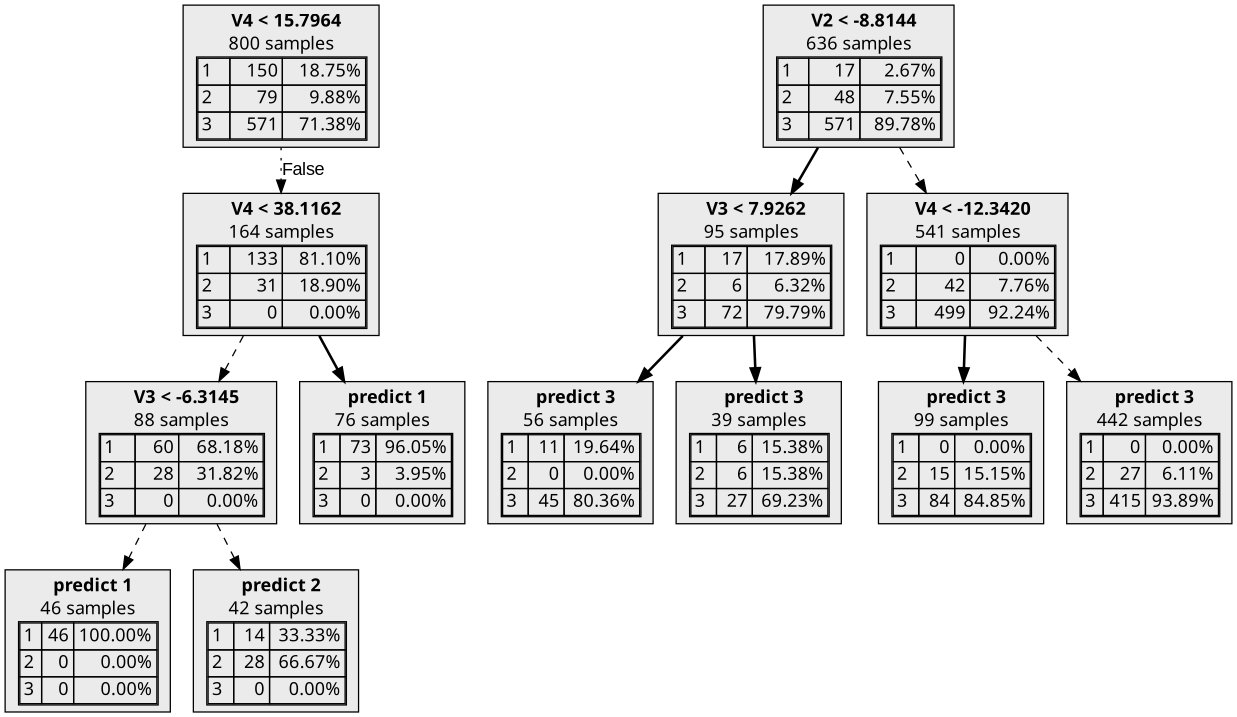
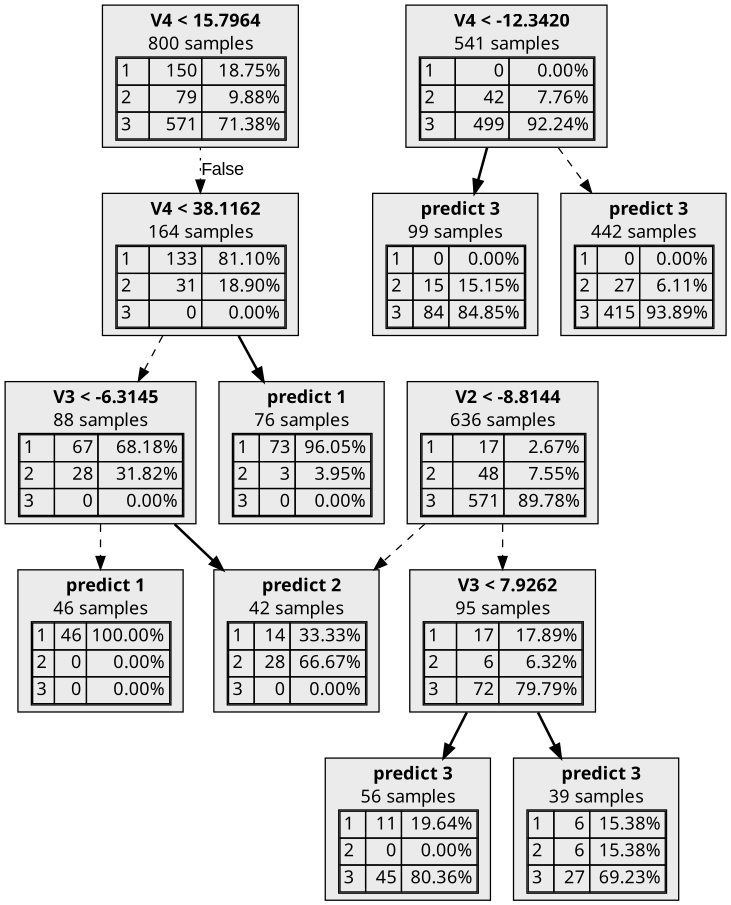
  digraph {
    node [fillcolor="#EBEBEB" fontname="bold arial" shape=box style=filled color=black]
    edge [style=dashed]
    n1 [label=<  <TABLE BORDER="0" CELLPADDING="0">       <TR>     <TD>       <B>V4 &lt; 15.7964</B>     </TD>   </TR>      <TR>       <TD>800 samples</TD>     </TR>     <TR>   <TD>     <TABLE CELLSPACING="0">                <TR >     <TD ALIGN="LEFT">1</TD>     <TD ALIGN="RIGHT">150</TD>     <TD ALIGN="RIGHT">18.75%</TD>   </TR>   <TR >     <TD ALIGN="LEFT">2</TD>     <TD ALIGN="RIGHT">79</TD>     <TD ALIGN="RIGHT">9.88%</TD>   </TR>   <TR class="highlighted">     <TD ALIGN="LEFT">3</TD>     <TD ALIGN="RIGHT">571</TD>     <TD ALIGN="RIGHT">71.38%</TD>   </TR>      </TABLE>   </TD> </TR>    </TABLE> > color=""]
    n2 [label=<  <TABLE BORDER="0" CELLPADDING="0">       <TR>     <TD>       <B>V4 &lt; 38.1162</B>     </TD>   </TR>      <TR>       <TD>164 samples</TD>     </TR>     <TR>   <TD>     <TABLE CELLSPACING="0">                <TR class="highlighted">     <TD ALIGN="LEFT">1</TD>     <TD ALIGN="RIGHT">133</TD>     <TD ALIGN="RIGHT">81.10%</TD>   </TR>   <TR >     <TD ALIGN="LEFT">2</TD>     <TD ALIGN="RIGHT">31</TD>     <TD ALIGN="RIGHT">18.90%</TD>   </TR>   <TR >     <TD ALIGN="LEFT">3</TD>     <TD ALIGN="RIGHT">0</TD>     <TD ALIGN="RIGHT">0.00%</TD>   </TR>      </TABLE>   </TD> </TR>    </TABLE> > color=""]
    n3 [label=<  <TABLE BORDER="0" CELLPADDING="0">       <TR>     <TD>       <B>V2 &lt; -8.8144</B>     </TD>   </TR>      <TR>       <TD>636 samples</TD>     </TR>     <TR>   <TD>     <TABLE CELLSPACING="0">                <TR >     <TD ALIGN="LEFT">1</TD>     <TD ALIGN="RIGHT">17</TD>     <TD ALIGN="RIGHT">2.67%</TD>   </TR>   <TR >     <TD ALIGN="LEFT">2</TD>     <TD ALIGN="RIGHT">48</TD>     <TD ALIGN="RIGHT">7.55%</TD>   </TR>   <TR class="highlighted">     <TD ALIGN="LEFT">3</TD>     <TD ALIGN="RIGHT">571</TD>     <TD ALIGN="RIGHT">89.78%</TD>   </TR>      </TABLE>   </TD> </TR>    </TABLE> > color=""]
    n4 [label=<  <TABLE BORDER="0" CELLPADDING="0">       <TR>     <TD>       <B>V3 &lt; 7.9262</B>     </TD>   </TR>      <TR>       <TD>95 samples</TD>     </TR>     <TR>   <TD>     <TABLE CELLSPACING="0">                <TR >     <TD ALIGN="LEFT">1</TD>     <TD ALIGN="RIGHT">17</TD>     <TD ALIGN="RIGHT">17.89%</TD>   </TR>   <TR >     <TD ALIGN="LEFT">2</TD>     <TD ALIGN="RIGHT">6</TD>     <TD ALIGN="RIGHT">6.32%</TD>   </TR>   <TR class="highlighted">     <TD ALIGN="LEFT">3</TD>     <TD ALIGN="RIGHT">72</TD>     <TD ALIGN="RIGHT">79.79%</TD>   </TR>      </TABLE>   </TD> </TR>    </TABLE> > color=""]
    n5 [label=<  <TABLE BORDER="0" CELLPADDING="0">       <TR>     <TD>       <B>V4 &lt; -12.3420</B>     </TD>   </TR>      <TR>       <TD>541 samples</TD>     </TR>     <TR>   <TD>     <TABLE CELLSPACING="0">                <TR >     <TD ALIGN="LEFT">1</TD>     <TD ALIGN="RIGHT">0</TD>     <TD ALIGN="RIGHT">0.00%</TD>   </TR>   <TR >     <TD ALIGN="LEFT">2</TD>     <TD ALIGN="RIGHT">42</TD>     <TD ALIGN="RIGHT">7.76%</TD>   </TR>   <TR class="highlighted">     <TD ALIGN="LEFT">3</TD>     <TD ALIGN="RIGHT">499</TD>     <TD ALIGN="RIGHT">92.24%</TD>   </TR>      </TABLE>   </TD> </TR>    </TABLE> > color=""]
-   n6 [label=<  <TABLE BORDER="0" CELLPADDING="0">       <TR>     <TD>       <B>V3 &lt; -6.3145</B>     </TD>   </TR>      <TR>       <TD>88 samples</TD>     </TR>     <TR>   <TD>     <TABLE CELLSPACING="0">                <TR class="highlighted">     <TD ALIGN="LEFT">1</TD>     <TD ALIGN="RIGHT">60</TD>     <TD ALIGN="RIGHT">68.18%</TD>   </TR>   <TR >     <TD ALIGN="LEFT">2</TD>     <TD ALIGN="RIGHT">28</TD>     <TD ALIGN="RIGHT">31.82%</TD>   </TR>   <TR >     <TD ALIGN="LEFT">3</TD>     <TD ALIGN="RIGHT">0</TD>     <TD ALIGN="RIGHT">0.00%</TD>   </TR>      </TABLE>   </TD> </TR>    </TABLE> > color=""]
+   n6 [label=<  <TABLE BORDER="0" CELLPADDING="0">       <TR>     <TD>       <B>V3 &lt; -6.3145</B>     </TD>   </TR>      <TR>       <TD>88 samples</TD>     </TR>     <TR>   <TD>     <TABLE CELLSPACING="0">                <TR class="highlighted">     <TD ALIGN="LEFT">1</TD>     <TD ALIGN="RIGHT">67</TD>     <TD ALIGN="RIGHT">68.18%</TD>   </TR>   <TR >     <TD ALIGN="LEFT">2</TD>     <TD ALIGN="RIGHT">28</TD>     <TD ALIGN="RIGHT">31.82%</TD>   </TR>   <TR >     <TD ALIGN="LEFT">3</TD>     <TD ALIGN="RIGHT">0</TD>     <TD ALIGN="RIGHT">0.00%</TD>   </TR>      </TABLE>   </TD> </TR>    </TABLE> > color=""]
    n7 [label=<  <TABLE BORDER="0" CELLPADDING="0">       <TR>     <TD>       <B>predict 1</B>     </TD>   </TR>      <TR>       <TD>76 samples</TD>     </TR>     <TR>   <TD>     <TABLE CELLSPACING="0">                <TR class="highlighted">     <TD ALIGN="LEFT">1</TD>     <TD ALIGN="RIGHT">73</TD>     <TD ALIGN="RIGHT">96.05%</TD>   </TR>   <TR >     <TD ALIGN="LEFT">2</TD>     <TD ALIGN="RIGHT">3</TD>     <TD ALIGN="RIGHT">3.95%</TD>   </TR>   <TR >     <TD ALIGN="LEFT">3</TD>     <TD ALIGN="RIGHT">0</TD>     <TD ALIGN="RIGHT">0.00%</TD>   </TR>      </TABLE>   </TD> </TR>    </TABLE> >]
    n8 [label=<  <TABLE BORDER="0" CELLPADDING="0">       <TR>     <TD>       <B>predict 3</B>     </TD>   </TR>      <TR>       <TD>56 samples</TD>     </TR>     <TR>   <TD>     <TABLE CELLSPACING="0">                <TR >     <TD ALIGN="LEFT">1</TD>     <TD ALIGN="RIGHT">11</TD>     <TD ALIGN="RIGHT">19.64%</TD>   </TR>   <TR >     <TD ALIGN="LEFT">2</TD>     <TD ALIGN="RIGHT">0</TD>     <TD ALIGN="RIGHT">0.00%</TD>   </TR>   <TR class="highlighted">     <TD ALIGN="LEFT">3</TD>     <TD ALIGN="RIGHT">45</TD>     <TD ALIGN="RIGHT">80.36%</TD>   </TR>      </TABLE>   </TD> </TR>    </TABLE> >]
    n9 [label=<  <TABLE BORDER="0" CELLPADDING="0">       <TR>     <TD>       <B>predict 3</B>     </TD>   </TR>      <TR>       <TD>39 samples</TD>     </TR>     <TR>   <TD>     <TABLE CELLSPACING="0">                <TR >     <TD ALIGN="LEFT">1</TD>     <TD ALIGN="RIGHT">6</TD>     <TD ALIGN="RIGHT">15.38%</TD>   </TR>   <TR >     <TD ALIGN="LEFT">2</TD>     <TD ALIGN="RIGHT">6</TD>     <TD ALIGN="RIGHT">15.38%</TD>   </TR>   <TR class="highlighted">     <TD ALIGN="LEFT">3</TD>     <TD ALIGN="RIGHT">27</TD>     <TD ALIGN="RIGHT">69.23%</TD>   </TR>      </TABLE>   </TD> </TR>    </TABLE> >]
    n10 [label=<  <TABLE BORDER="0" CELLPADDING="0">       <TR>     <TD>       <B>predict 3</B>     </TD>   </TR>      <TR>       <TD>99 samples</TD>     </TR>     <TR>   <TD>     <TABLE CELLSPACING="0">                <TR >     <TD ALIGN="LEFT">1</TD>     <TD ALIGN="RIGHT">0</TD>     <TD ALIGN="RIGHT">0.00%</TD>   </TR>   <TR >     <TD ALIGN="LEFT">2</TD>     <TD ALIGN="RIGHT">15</TD>     <TD ALIGN="RIGHT">15.15%</TD>   </TR>   <TR class="highlighted">     <TD ALIGN="LEFT">3</TD>     <TD ALIGN="RIGHT">84</TD>     <TD ALIGN="RIGHT">84.85%</TD>   </TR>      </TABLE>   </TD> </TR>    </TABLE> >]
    n11 [label=<  <TABLE BORDER="0" CELLPADDING="0">       <TR>     <TD>       <B>predict 3</B>     </TD>   </TR>      <TR>       <TD>442 samples</TD>     </TR>     <TR>   <TD>     <TABLE CELLSPACING="0">                <TR >     <TD ALIGN="LEFT">1</TD>     <TD ALIGN="RIGHT">0</TD>     <TD ALIGN="RIGHT">0.00%</TD>   </TR>   <TR >     <TD ALIGN="LEFT">2</TD>     <TD ALIGN="RIGHT">27</TD>     <TD ALIGN="RIGHT">6.11%</TD>   </TR>   <TR class="highlighted">     <TD ALIGN="LEFT">3</TD>     <TD ALIGN="RIGHT">415</TD>     <TD ALIGN="RIGHT">93.89%</TD>   </TR>      </TABLE>   </TD> </TR>    </TABLE> >]
    n12 [label=<  <TABLE BORDER="0" CELLPADDING="0">       <TR>     <TD>       <B>predict 1</B>     </TD>   </TR>      <TR>       <TD>46 samples</TD>     </TR>     <TR>   <TD>     <TABLE CELLSPACING="0">                <TR class="highlighted">     <TD ALIGN="LEFT">1</TD>     <TD ALIGN="RIGHT">46</TD>     <TD ALIGN="RIGHT">100.00%</TD>   </TR>   <TR >     <TD ALIGN="LEFT">2</TD>     <TD ALIGN="RIGHT">0</TD>     <TD ALIGN="RIGHT">0.00%</TD>   </TR>   <TR >     <TD ALIGN="LEFT">3</TD>     <TD ALIGN="RIGHT">0</TD>     <TD ALIGN="RIGHT">0.00%</TD>   </TR>      </TABLE>   </TD> </TR>    </TABLE> >]
    n13 [label=<  <TABLE BORDER="0" CELLPADDING="0">       <TR>     <TD>       <B>predict 2</B>     </TD>   </TR>      <TR>       <TD>42 samples</TD>     </TR>     <TR>   <TD>     <TABLE CELLSPACING="0">                <TR >     <TD ALIGN="LEFT">1</TD>     <TD ALIGN="RIGHT">14</TD>     <TD ALIGN="RIGHT">33.33%</TD>   </TR>   <TR class="highlighted">     <TD ALIGN="LEFT">2</TD>     <TD ALIGN="RIGHT">28</TD>     <TD ALIGN="RIGHT">66.67%</TD>   </TR>   <TR >     <TD ALIGN="LEFT">3</TD>     <TD ALIGN="RIGHT">0</TD>     <TD ALIGN="RIGHT">0.00%</TD>   </TR>      </TABLE>   </TD> </TR>    </TABLE> >]
    n1 -> n2 [fontname=arial headlabel=False labelangle=-45 labeldistance=2.5 style=dotted]
    n2 -> n6
    n2 -> n7 [style=bold]
-   n3 -> n4 [style=bold]
-   n3 -> n5
+   n3 -> n4
+   n3 -> n13
    n4 -> n8 [style=bold]
    n4 -> n9 [style=bold]
    n5 -> n10 [style=bold]
    n5 -> n11
    n6 -> n12
-   n6 -> n13
+   n6 -> n13 [style=bold]
  }
